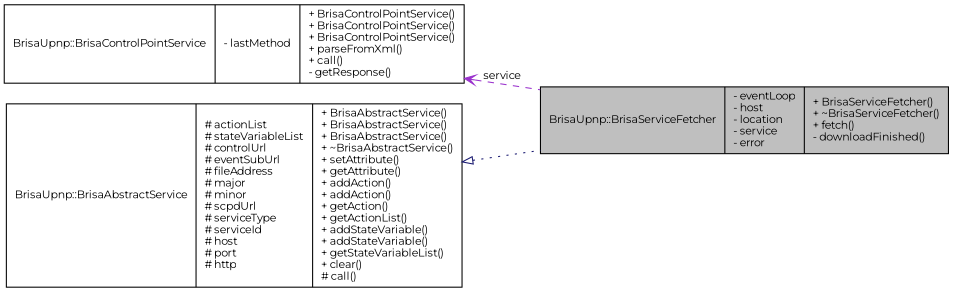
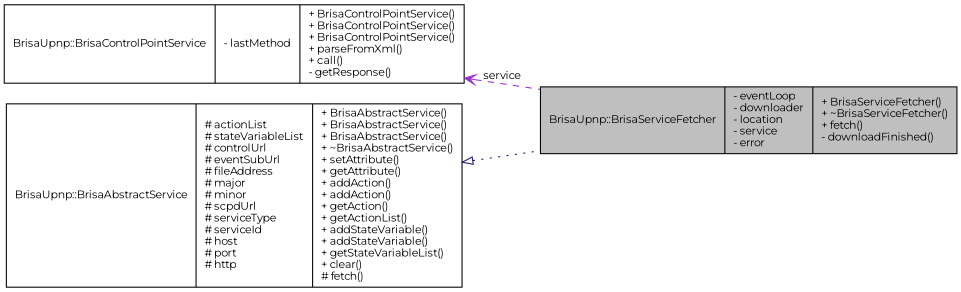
  digraph {
    fontname=Montserrat
    rankdir=LR
    node [color=black fontname=Montserrat fontsize=10 shape=record]
    edge [dir=back fontname=Montserrat fontsize=10 labelfontname=FreeSans labelfontsize=10]
-   n1 [fillcolor=grey75 fontcolor=black height=0.2 label="{BrisaUpnp::BrisaServiceFetcher\n|- eventLoop\l- host\l- location\l- service\l- error\l|+ BrisaServiceFetcher()\l+ ~BrisaServiceFetcher()\l+ fetch()\l- downloadFinished()\l}" style=filled width=0.4]
+   n1 [fillcolor=grey75 fontcolor=black height=0.2 label="{BrisaUpnp::BrisaServiceFetcher\n|- eventLoop\l- downloader\l- location\l- service\l- error\l|+ BrisaServiceFetcher()\l+ ~BrisaServiceFetcher()\l+ fetch()\l- downloadFinished()\l}" style=filled width=0.4]
    n2 [height=0.2 label="{BrisaUpnp::BrisaControlPointService\n|- lastMethod\l|+ BrisaControlPointService()\l+ BrisaControlPointService()\l+ BrisaControlPointService()\l+ parseFromXml()\l+ call()\l- getResponse()\l}" width=0.4]
-   n3 [height=0.2 label="{BrisaUpnp::BrisaAbstractService\n|# actionList\l# stateVariableList\l# controlUrl\l# eventSubUrl\l# fileAddress\l# major\l# minor\l# scpdUrl\l# serviceType\l# serviceId\l# host\l# port\l# http\l|+ BrisaAbstractService()\l+ BrisaAbstractService()\l+ BrisaAbstractService()\l+ ~BrisaAbstractService()\l+ setAttribute()\l+ getAttribute()\l+ addAction()\l+ addAction()\l+ getAction()\l+ getActionList()\l+ addStateVariable()\l+ addStateVariable()\l+ getStateVariableList()\l+ clear()\l# call()\l}" width=0.4]
+   n3 [height=0.2 label="{BrisaUpnp::BrisaAbstractService\n|# actionList\l# stateVariableList\l# controlUrl\l# eventSubUrl\l# fileAddress\l# major\l# minor\l# scpdUrl\l# serviceType\l# serviceId\l# host\l# port\l# http\l|+ BrisaAbstractService()\l+ BrisaAbstractService()\l+ BrisaAbstractService()\l+ ~BrisaAbstractService()\l+ setAttribute()\l+ getAttribute()\l+ addAction()\l+ addAction()\l+ getAction()\l+ getActionList()\l+ addStateVariable()\l+ addStateVariable()\l+ getStateVariableList()\l+ clear()\l# fetch()\l}" width=0.4]
    n2 -> n1 [arrowtail=open color=darkorchid3 label=service style=dashed]
    n3 -> n1 [arrowtail=empty color=midnightblue style=dotted]
  }
